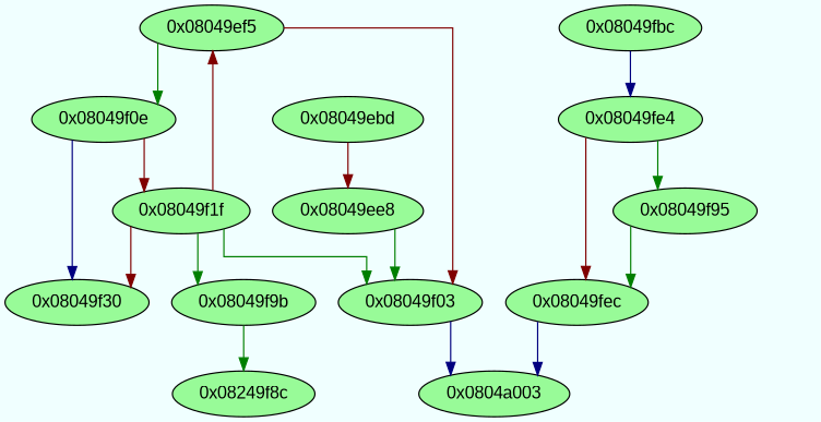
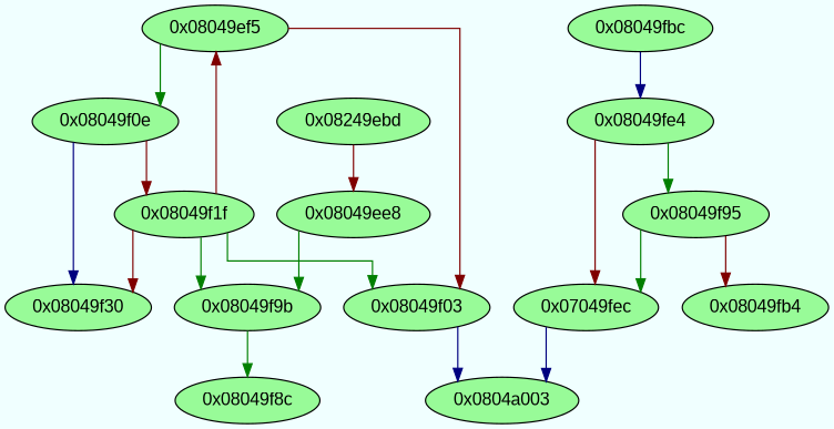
  digraph {
    bgcolor=azure
    fontname="Liberation Sans"
    fontsize=8
    splines=ortho
    node [color=black fillcolor=palegreen fontname="Liberation Sans" style=filled]
    edge [arrowhead=normal color="#7f0000" fontname="Liberation Sans"]
-   n1 [label="0x08049ebd"]
+   n1 [label="0x08249ebd"]
    n2 [label="0x08049ee8"]
    n3 [label="0x08049f03"]
    n4 [label="0x0804a003"]
    n5 [label="0x08049ef5"]
    n6 [label="0x08049f0e"]
    n7 [label="0x08049f30"]
    n8 [label="0x08049f1f"]
    n9 [label="0x08049f9b"]
-   n10 [label="0x08249f8c"]
+   n10 [label="0x08049f8c"]
    n11 [label="0x08049fe4"]
    n12 [label="0x08049f95"]
-   n13 [label="0x08049fec"]
+   n13 [label="0x07049fec"]
+   n14 [label="0x08049fb4"]
    n15 [label="0x08049fbc"]
    n1 -> n2
-   n2 -> n3 [color="#007f00"]
+   n2 -> n9 [color="#007f00"]
    n3 -> n4 [color="#00007f"]
    n5 -> n3
    n5 -> n6 [color="#007f00"]
    n6 -> n7 [color="#00007f"]
    n6 -> n8
    n8 -> n3 [color="#007f00"]
    n8 -> n5
    n8 -> n7
    n8 -> n9 [color="#007f00"]
    n9 -> n10 [color="#007f00"]
    n11 -> n12 [color="#007f00"]
    n11 -> n13
    n12 -> n13 [color="#007f00"]
+   n12 -> n14
    n13 -> n4 [color="#00007f"]
    n15 -> n11 [color="#00007f"]
  }
